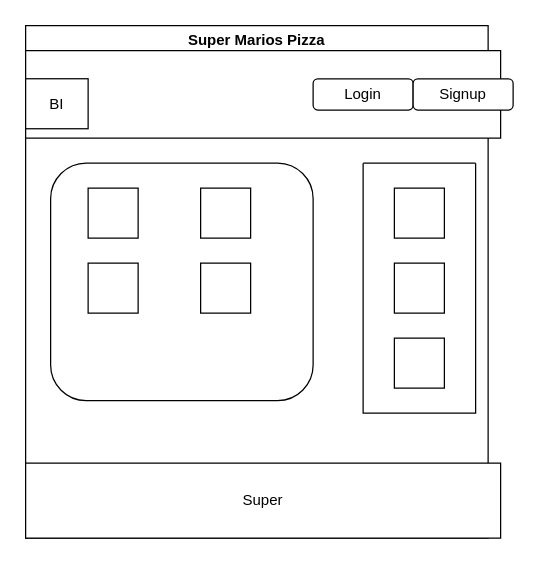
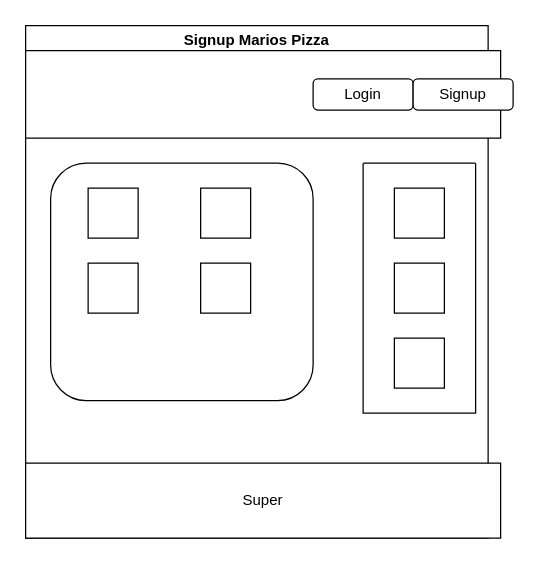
  <mxCell id="0" />
  <mxCell id="1" parent="0" />
- <mxCell id="2" value="Super Marios Pizza" style="swimlane;whiteSpace=wrap;html=1;" vertex="1" parent="1"><mxGeometry x="20" y="20" width="370" height="410" as="geometry" /></mxCell>
+ <mxCell id="2" value="Signup Marios Pizza" style="swimlane;whiteSpace=wrap;html=1;" vertex="1" parent="1"><mxGeometry x="20" y="20" width="370" height="410" as="geometry" /></mxCell>
  <mxCell id="3" value="" style="rounded=0;whiteSpace=wrap;html=1;" vertex="1" parent="2"><mxGeometry y="20" width="380" height="70" as="geometry" /></mxCell>
  <mxCell id="4" value="Login" style="rounded=1;whiteSpace=wrap;html=1;" vertex="1" parent="2"><mxGeometry x="230" y="42.5" width="80" height="25" as="geometry" /></mxCell>
- <mxCell id="5" value="BI" style="rounded=0;whiteSpace=wrap;html=1;" vertex="1" parent="2"><mxGeometry y="42.5" width="50" height="40" as="geometry" /></mxCell>
  <mxCell id="6" value="Super" style="rounded=0;whiteSpace=wrap;html=1;" vertex="1" parent="2"><mxGeometry y="350" width="380" height="60" as="geometry" /></mxCell>
  <mxCell id="7" value="" style="rounded=1;whiteSpace=wrap;html=1;" vertex="1" parent="2"><mxGeometry x="20" y="110" width="210" height="190" as="geometry" /></mxCell>
  <mxCell id="8" value="" style="swimlane;startSize=0;" vertex="1" parent="2"><mxGeometry x="270" y="110" width="90" height="200" as="geometry" /></mxCell>
  <mxCell id="9" value="" style="whiteSpace=wrap;html=1;aspect=fixed;" vertex="1" parent="8"><mxGeometry x="25" y="20" width="40" height="40" as="geometry" /></mxCell>
  <mxCell id="10" value="" style="whiteSpace=wrap;html=1;aspect=fixed;" vertex="1" parent="8"><mxGeometry x="25" y="80" width="40" height="40" as="geometry" /></mxCell>
  <mxCell id="11" value="" style="whiteSpace=wrap;html=1;aspect=fixed;" vertex="1" parent="8"><mxGeometry x="25" y="140" width="40" height="40" as="geometry" /></mxCell>
  <mxCell id="12" value="" style="whiteSpace=wrap;html=1;aspect=fixed;" vertex="1" parent="2"><mxGeometry x="50" y="130" width="40" height="40" as="geometry" /></mxCell>
  <mxCell id="13" value="" style="whiteSpace=wrap;html=1;aspect=fixed;" vertex="1" parent="2"><mxGeometry x="140" y="130" width="40" height="40" as="geometry" /></mxCell>
  <mxCell id="14" value="" style="whiteSpace=wrap;html=1;aspect=fixed;" vertex="1" parent="2"><mxGeometry x="50" y="190" width="40" height="40" as="geometry" /></mxCell>
  <mxCell id="15" value="" style="whiteSpace=wrap;html=1;aspect=fixed;" vertex="1" parent="2"><mxGeometry x="140" y="190" width="40" height="40" as="geometry" /></mxCell>
  <mxCell id="16" value="Signup" style="rounded=1;whiteSpace=wrap;html=1;" vertex="1" parent="1"><mxGeometry x="330" y="62.5" width="80" height="25" as="geometry" /></mxCell>
